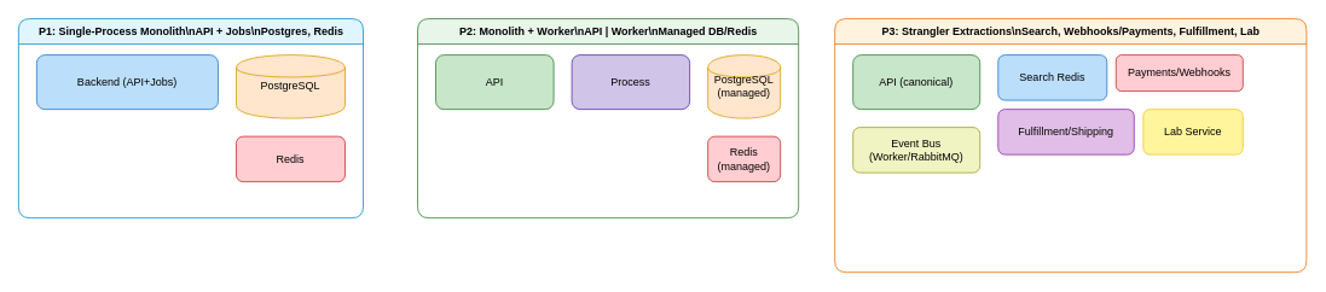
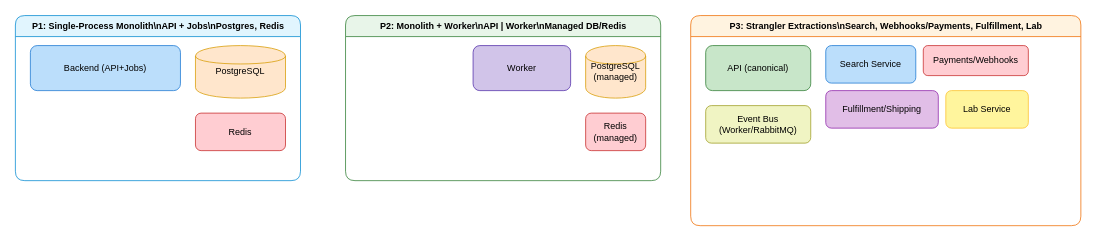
  <mxCell id="0" />
  <mxCell id="1" parent="0" />
  <mxCell id="2" value="P1: Single-Process Monolith\nAPI + Jobs\nPostgres, Redis" style="swimlane;rounded=1;html=1;startSize=28;fillColor=#e1f5fe;strokeColor=#0288d1;" vertex="1" parent="1"><mxGeometry x="20" y="20" width="380" height="220" as="geometry" /></mxCell>
  <mxCell id="3" value="Backend (API+Jobs)" style="rounded=1;whiteSpace=wrap;html=1;fillColor=#bbdefb;strokeColor=#1976d2;" vertex="1" parent="2"><mxGeometry x="20" y="40" width="200" height="60" as="geometry" /></mxCell>
  <mxCell id="4" value="PostgreSQL" style="shape=cylinder;whiteSpace=wrap;html=1;fillColor=#ffe6cc;strokeColor=#d79b00;" vertex="1" parent="2"><mxGeometry x="240" y="40" width="120" height="70" as="geometry" /></mxCell>
  <mxCell id="5" value="Redis" style="rounded=1;whiteSpace=wrap;html=1;fillColor=#ffcdd2;strokeColor=#c62828;" vertex="1" parent="2"><mxGeometry x="240" y="130" width="120" height="50" as="geometry" /></mxCell>
  <mxCell id="6" value="P2: Monolith + Worker\nAPI | Worker\nManaged DB/Redis" style="swimlane;rounded=1;html=1;startSize=28;fillColor=#e8f5e9;strokeColor=#2e7d32;" vertex="1" parent="1"><mxGeometry x="460" y="20" width="420" height="220" as="geometry" /></mxCell>
- <mxCell id="7" value="API" style="rounded=1;whiteSpace=wrap;html=1;fillColor=#c8e6c9;strokeColor=#2e7d32;" vertex="1" parent="6"><mxGeometry x="20" y="40" width="130" height="60" as="geometry" /></mxCell>
- <mxCell id="8" value="Process" style="rounded=1;whiteSpace=wrap;html=1;fillColor=#d1c4e9;strokeColor=#512da8;" vertex="1" parent="6"><mxGeometry x="170" y="40" width="130" height="60" as="geometry" /></mxCell>
+ <mxCell id="8" value="Worker" style="rounded=1;whiteSpace=wrap;html=1;fillColor=#d1c4e9;strokeColor=#512da8;" vertex="1" parent="6"><mxGeometry x="170" y="40" width="130" height="60" as="geometry" /></mxCell>
  <mxCell id="9" value="PostgreSQL (managed)" style="shape=cylinder;whiteSpace=wrap;html=1;fillColor=#ffe6cc;strokeColor=#d79b00;" vertex="1" parent="6"><mxGeometry x="320" y="40" width="80" height="70" as="geometry" /></mxCell>
  <mxCell id="10" value="Redis (managed)" style="rounded=1;whiteSpace=wrap;html=1;fillColor=#ffcdd2;strokeColor=#c62828;" vertex="1" parent="6"><mxGeometry x="320" y="130" width="80" height="50" as="geometry" /></mxCell>
  <mxCell id="11" value="P3: Strangler Extractions\nSearch, Webhooks/Payments, Fulfillment, Lab" style="swimlane;rounded=1;html=1;startSize=28;fillColor=#fff3e0;strokeColor=#ef6c00;" vertex="1" parent="1"><mxGeometry x="920" y="20" width="520" height="280" as="geometry" /></mxCell>
  <mxCell id="12" value="API (canonical)" style="rounded=1;whiteSpace=wrap;html=1;fillColor=#c8e6c9;strokeColor=#2e7d32;" vertex="1" parent="11"><mxGeometry x="20" y="40" width="140" height="60" as="geometry" /></mxCell>
- <mxCell id="13" value="Search Redis" style="rounded=1;whiteSpace=wrap;html=1;fillColor=#bbdefb;strokeColor=#1976d2;" vertex="1" parent="11"><mxGeometry x="180" y="40" width="120" height="50" as="geometry" /></mxCell>
+ <mxCell id="13" value="Search Service" style="rounded=1;whiteSpace=wrap;html=1;fillColor=#bbdefb;strokeColor=#1976d2;" vertex="1" parent="11"><mxGeometry x="180" y="40" width="120" height="50" as="geometry" /></mxCell>
  <mxCell id="14" value="Payments/Webhooks" style="rounded=1;whiteSpace=wrap;html=1;fillColor=#ffcdd2;strokeColor=#c62828;" vertex="1" parent="11"><mxGeometry x="310" y="40" width="140" height="40" as="geometry" /></mxCell>
  <mxCell id="15" value="Fulfillment/Shipping" style="rounded=1;whiteSpace=wrap;html=1;fillColor=#e1bee7;strokeColor=#8e24aa;" vertex="1" parent="11"><mxGeometry x="180" y="100" width="150" height="50" as="geometry" /></mxCell>
  <mxCell id="16" value="Lab Service" style="rounded=1;whiteSpace=wrap;html=1;fillColor=#fff59d;strokeColor=#fbc02d;" vertex="1" parent="11"><mxGeometry x="340" y="100" width="110" height="50" as="geometry" /></mxCell>
  <mxCell id="17" value="Event Bus (Worker/RabbitMQ)" style="rounded=1;whiteSpace=wrap;html=1;fillColor=#f0f4c3;strokeColor=#9e9d24;" vertex="1" parent="11"><mxGeometry x="20" y="120" width="140" height="50" as="geometry" /></mxCell>
